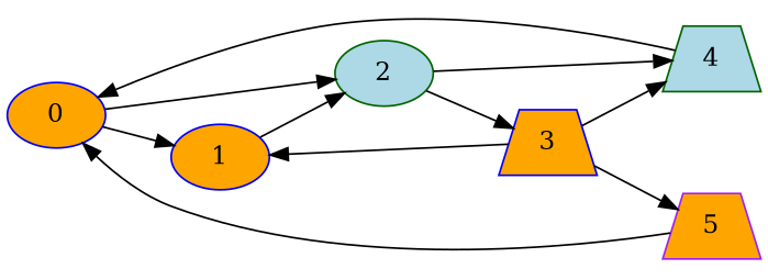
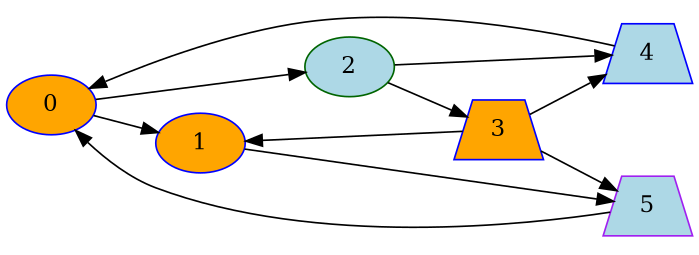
  digraph {
    rankdir=LR
    node [color=blue fillcolor=orange shape=ellipse style=filled]
    0
    1
    2 [color=darkgreen fillcolor=lightblue]
    3 [shape=trapezium]
-   4 [color=darkgreen fillcolor=lightblue shape=trapezium]
-   5 [color=purple shape=trapezium]
+   4 [fillcolor=lightblue shape=trapezium]
+   5 [color=purple fillcolor=lightblue shape=trapezium]
    0 -> 1
    0 -> 2
-   1 -> 2
+   1 -> 5
    2 -> 3
    2 -> 4
    3 -> 1
    3 -> 4
    3 -> 5
    4 -> 0
    5 -> 0
  }
